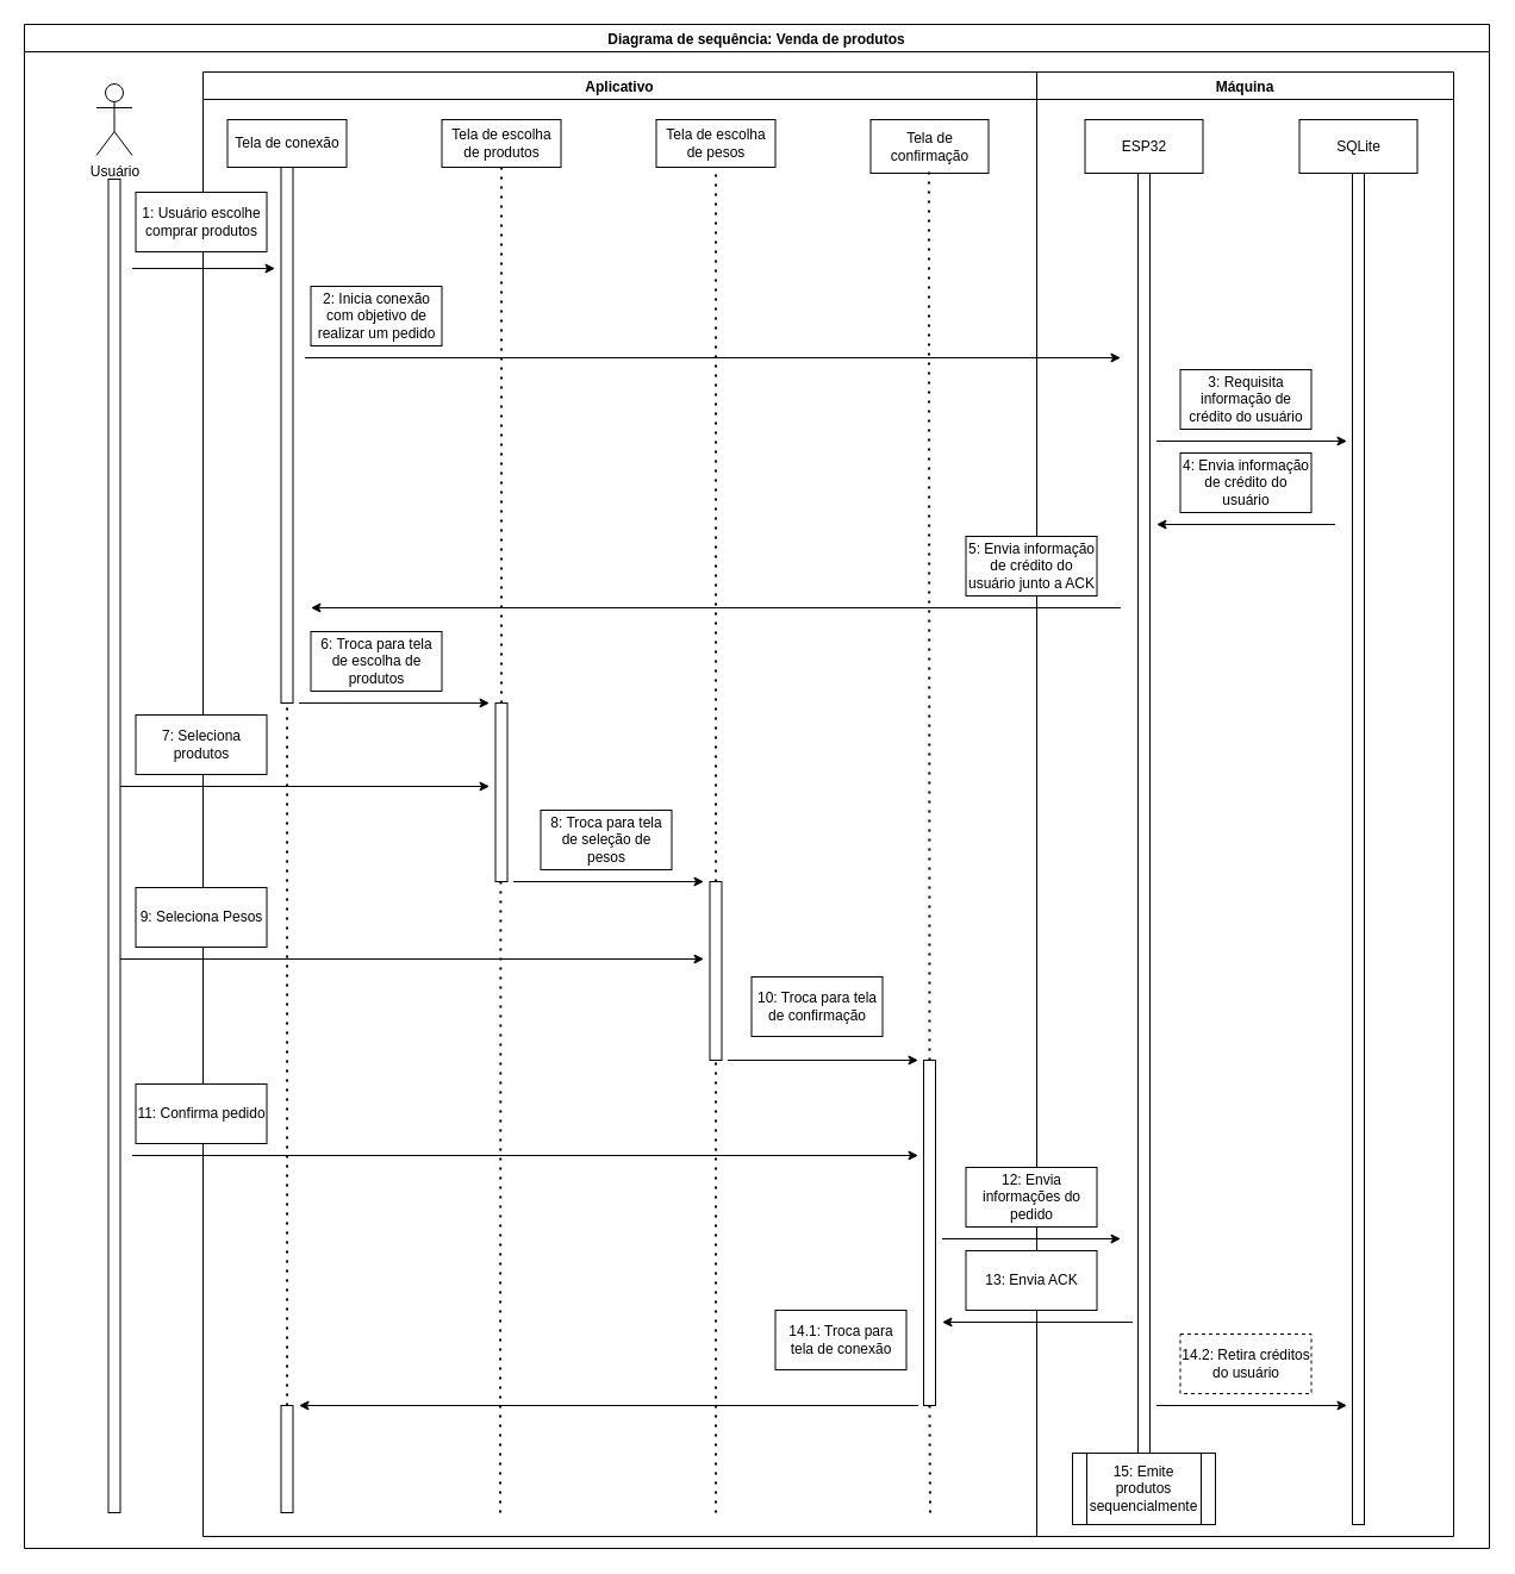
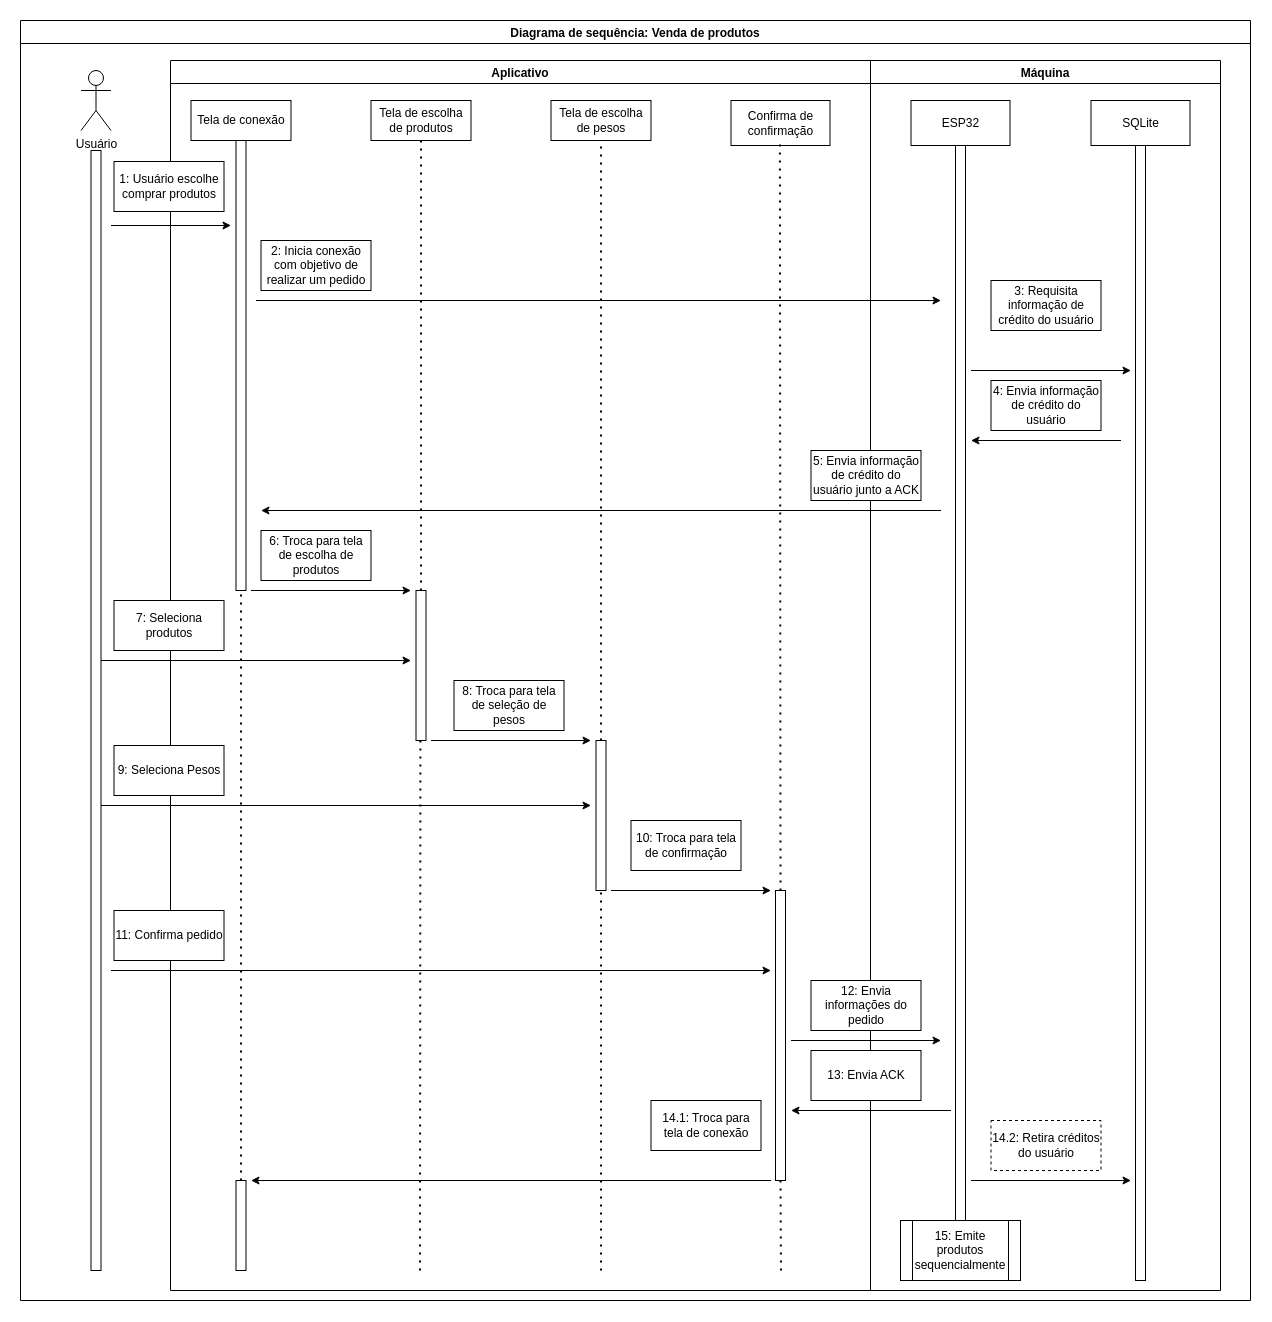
  <mxCell id="0" />
  <mxCell id="1" parent="0" />
  <mxCell id="2" value="Diagrama de sequência: Venda de produtos" style="swimlane;" vertex="1" parent="1"><mxGeometry y="20" width="1230" height="1280" as="geometry" x="20" /></mxCell>
  <mxCell id="3" value="Máquina" style="swimlane;" vertex="1" parent="2"><mxGeometry x="850" y="40" width="350" height="1230" as="geometry" /></mxCell>
  <mxCell id="4" value="Aplicativo" style="swimlane;" vertex="1" parent="2"><mxGeometry x="150" y="40" width="700" height="1230" as="geometry" /></mxCell>
  <mxCell id="5" value="Usuário" style="shape=umlActor;verticalLabelPosition=bottom;verticalAlign=top;html=1;outlineConnect=0;" vertex="1" parent="2"><mxGeometry x="60.5" y="50" width="30" height="60" as="geometry" /></mxCell>
  <mxCell id="6" value="Tela de conexão" style="rounded=0;whiteSpace=wrap;html=1;" vertex="1" parent="2"><mxGeometry x="170.5" y="80" width="100" height="40" as="geometry" /></mxCell>
  <mxCell id="7" value="Tela de escolha de produtos" style="rounded=0;whiteSpace=wrap;html=1;" vertex="1" parent="2"><mxGeometry x="350.5" y="80" width="100" height="40" as="geometry" /></mxCell>
  <mxCell id="8" value="Tela de escolha de pesos" style="rounded=0;whiteSpace=wrap;html=1;" vertex="1" parent="2"><mxGeometry x="530.5" y="80" width="100" height="40" as="geometry" /></mxCell>
- <mxCell id="9" value="Tela de confirmação" style="rounded=0;whiteSpace=wrap;html=1;" vertex="1" parent="2"><mxGeometry x="710.5" y="80" width="99" height="45" as="geometry" /></mxCell>
+ <mxCell id="9" value="Confirma de confirmação" style="rounded=0;whiteSpace=wrap;html=1;" vertex="1" parent="2"><mxGeometry x="710.5" y="80" width="99" height="45" as="geometry" /></mxCell>
  <mxCell id="10" value="ESP32" style="rounded=0;whiteSpace=wrap;html=1;" vertex="1" parent="2"><mxGeometry x="890.5" y="80" width="99" height="45" as="geometry" /></mxCell>
  <mxCell id="11" value="SQLite" style="rounded=0;whiteSpace=wrap;html=1;" vertex="1" parent="2"><mxGeometry x="1070.5" y="80" width="99" height="45" as="geometry" /></mxCell>
  <mxCell id="12" value="" style="rounded=0;whiteSpace=wrap;html=1;" vertex="1" parent="2"><mxGeometry x="70.5" y="130" width="10" height="1120" as="geometry" /></mxCell>
  <mxCell id="13" value="1: Usuário escolhe comprar produtos" style="rounded=0;whiteSpace=wrap;html=1;" vertex="1" parent="2"><mxGeometry x="93.5" y="141" width="110" height="50" as="geometry" /></mxCell>
  <mxCell id="14" value="" style="rounded=0;whiteSpace=wrap;html=1;" vertex="1" parent="2"><mxGeometry x="215.5" y="120" width="10" height="450" as="geometry" /></mxCell>
  <mxCell id="15" value="" style="endArrow=classic;html=1;rounded=0;" edge="1" parent="2"><mxGeometry width="50" height="50" relative="1" as="geometry"><mxPoint x="90.5" y="205" as="sourcePoint" /><mxPoint x="210.5" y="205" as="targetPoint" /></mxGeometry></mxCell>
  <mxCell id="16" value="2: Inicia conexão com objetivo de realizar um pedido" style="rounded=0;whiteSpace=wrap;html=1;" vertex="1" parent="2"><mxGeometry x="240.5" y="220" width="110" height="50" as="geometry" /></mxCell>
  <mxCell id="17" value="" style="endArrow=classic;html=1;rounded=0;" edge="1" parent="2"><mxGeometry width="50" height="50" relative="1" as="geometry"><mxPoint x="235.5" y="280" as="sourcePoint" /><mxPoint x="920.5" y="280" as="targetPoint" /></mxGeometry></mxCell>
  <mxCell id="18" value="" style="rounded=0;whiteSpace=wrap;html=1;" vertex="1" parent="2"><mxGeometry x="935" y="125" width="10" height="1075" as="geometry" /></mxCell>
  <mxCell id="19" value="" style="rounded=0;whiteSpace=wrap;html=1;" vertex="1" parent="2"><mxGeometry x="1115" y="125" width="10" height="1135" as="geometry" /></mxCell>
- <mxCell id="20" value="3: Requisita informação de crédito do usuário" style="rounded=0;whiteSpace=wrap;html=1;" vertex="1" parent="2"><mxGeometry x="970.5" y="290" width="110" height="50" as="geometry" /></mxCell>
+ <mxCell id="20" value="3: Requisita informação de crédito do usuário" style="rounded=0;whiteSpace=wrap;html=1;" vertex="1" parent="2"><mxGeometry x="970.5" y="260" width="110" height="50" as="geometry" /></mxCell>
  <mxCell id="21" value="" style="endArrow=classic;html=1;rounded=0;" edge="1" parent="2"><mxGeometry width="50" height="50" relative="1" as="geometry"><mxPoint x="950.5" y="350" as="sourcePoint" /><mxPoint x="1110.5" y="350" as="targetPoint" /></mxGeometry></mxCell>
  <mxCell id="22" value="4: Envia informação de crédito do usuário" style="rounded=0;whiteSpace=wrap;html=1;" vertex="1" parent="2"><mxGeometry x="970.5" y="360" width="110" height="50" as="geometry" /></mxCell>
  <mxCell id="23" value="" style="endArrow=classic;html=1;rounded=0;" edge="1" parent="2"><mxGeometry width="50" height="50" relative="1" as="geometry"><mxPoint x="1100.5" y="420" as="sourcePoint" /><mxPoint x="950.5" y="420" as="targetPoint" /></mxGeometry></mxCell>
  <mxCell id="24" value="5: Envia informação de crédito do usuário junto a ACK" style="rounded=0;whiteSpace=wrap;html=1;" vertex="1" parent="2"><mxGeometry x="790.5" y="430" width="110" height="50" as="geometry" /></mxCell>
  <mxCell id="25" value="" style="endArrow=classic;html=1;rounded=0;" edge="1" parent="2"><mxGeometry width="50" height="50" relative="1" as="geometry"><mxPoint x="920.5" y="490" as="sourcePoint" /><mxPoint x="240.5" y="490" as="targetPoint" /></mxGeometry></mxCell>
  <mxCell id="26" value="6: Troca para tela de escolha de produtos" style="rounded=0;whiteSpace=wrap;html=1;" vertex="1" parent="2"><mxGeometry x="240.5" y="510" width="110" height="50" as="geometry" /></mxCell>
  <mxCell id="27" value="" style="endArrow=classic;html=1;rounded=0;" edge="1" parent="2"><mxGeometry width="50" height="50" relative="1" as="geometry"><mxPoint x="230.5" y="570" as="sourcePoint" /><mxPoint x="390.5" y="570" as="targetPoint" /></mxGeometry></mxCell>
  <mxCell id="28" value="" style="endArrow=none;dashed=1;html=1;dashPattern=1 3;strokeWidth=2;rounded=0;entryX=0.5;entryY=1;entryDx=0;entryDy=0;" edge="1" parent="2" target="7"><mxGeometry width="50" height="50" relative="1" as="geometry"><mxPoint x="400.5" y="570" as="sourcePoint" /><mxPoint x="590.5" y="440" as="targetPoint" /></mxGeometry></mxCell>
  <mxCell id="29" value="" style="rounded=0;whiteSpace=wrap;html=1;" vertex="1" parent="2"><mxGeometry x="395.5" y="570" width="10" height="150" as="geometry" /></mxCell>
  <mxCell id="30" value="7: Seleciona produtos" style="rounded=0;whiteSpace=wrap;html=1;" vertex="1" parent="2"><mxGeometry x="93.5" y="580" width="110" height="50" as="geometry" /></mxCell>
  <mxCell id="31" value="" style="endArrow=classic;html=1;rounded=0;" edge="1" parent="2"><mxGeometry width="50" height="50" relative="1" as="geometry"><mxPoint x="80.5" y="640" as="sourcePoint" /><mxPoint x="390.5" y="640" as="targetPoint" /></mxGeometry></mxCell>
  <mxCell id="32" value="8: Troca para tela de seleção de pesos" style="rounded=0;whiteSpace=wrap;html=1;" vertex="1" parent="2"><mxGeometry x="433.5" y="660" width="110" height="50" as="geometry" /></mxCell>
  <mxCell id="33" value="" style="endArrow=classic;html=1;rounded=0;" edge="1" parent="2"><mxGeometry width="50" height="50" relative="1" as="geometry"><mxPoint x="410.5" y="720" as="sourcePoint" /><mxPoint x="570.5" y="720" as="targetPoint" /></mxGeometry></mxCell>
  <mxCell id="34" value="" style="rounded=0;whiteSpace=wrap;html=1;" vertex="1" parent="2"><mxGeometry x="575.5" y="720" width="10" height="150" as="geometry" /></mxCell>
  <mxCell id="35" value="" style="endArrow=none;dashed=1;html=1;dashPattern=1 3;strokeWidth=2;rounded=0;entryX=0.5;entryY=1;entryDx=0;entryDy=0;exitX=0.5;exitY=0;exitDx=0;exitDy=0;" edge="1" parent="2" source="34" target="8"><mxGeometry width="50" height="50" relative="1" as="geometry"><mxPoint x="640.5" y="580" as="sourcePoint" /><mxPoint x="690.5" y="530" as="targetPoint" /></mxGeometry></mxCell>
  <mxCell id="36" value="9: Seleciona Pesos" style="rounded=0;whiteSpace=wrap;html=1;" vertex="1" parent="2"><mxGeometry x="93.5" y="725" width="110" height="50" as="geometry" /></mxCell>
  <mxCell id="37" value="" style="endArrow=classic;html=1;rounded=0;" edge="1" parent="2"><mxGeometry width="50" height="50" relative="1" as="geometry"><mxPoint x="80.5" y="785" as="sourcePoint" /><mxPoint x="570.5" y="785" as="targetPoint" /></mxGeometry></mxCell>
  <mxCell id="38" value="10: Troca para tela de confirmação" style="rounded=0;whiteSpace=wrap;html=1;" vertex="1" parent="2"><mxGeometry x="610.5" y="800" width="110" height="50" as="geometry" /></mxCell>
  <mxCell id="39" value="" style="endArrow=classic;html=1;rounded=0;" edge="1" parent="2"><mxGeometry width="50" height="50" relative="1" as="geometry"><mxPoint x="590.5" y="870" as="sourcePoint" /><mxPoint x="750.5" y="870" as="targetPoint" /></mxGeometry></mxCell>
  <mxCell id="40" value="" style="rounded=0;whiteSpace=wrap;html=1;" vertex="1" parent="2"><mxGeometry x="755" y="870" width="10" height="290" as="geometry" /></mxCell>
  <mxCell id="41" value="" style="endArrow=none;dashed=1;html=1;dashPattern=1 3;strokeWidth=2;rounded=0;entryX=0.5;entryY=1;entryDx=0;entryDy=0;exitX=0.5;exitY=0;exitDx=0;exitDy=0;" edge="1" parent="2" source="40"><mxGeometry width="50" height="50" relative="1" as="geometry"><mxPoint x="759.41" y="720" as="sourcePoint" /><mxPoint x="759.41" y="120" as="targetPoint" /></mxGeometry></mxCell>
  <mxCell id="42" value="11: Confirma pedido" style="rounded=0;whiteSpace=wrap;html=1;" vertex="1" parent="2"><mxGeometry x="93.5" y="890" width="110" height="50" as="geometry" /></mxCell>
  <mxCell id="43" value="" style="endArrow=classic;html=1;rounded=0;" edge="1" parent="2"><mxGeometry width="50" height="50" relative="1" as="geometry"><mxPoint x="90.5" y="950" as="sourcePoint" /><mxPoint x="750.5" y="950" as="targetPoint" /></mxGeometry></mxCell>
  <mxCell id="44" value="12: Envia informações do pedido" style="rounded=0;whiteSpace=wrap;html=1;" vertex="1" parent="2"><mxGeometry x="790.5" y="960" width="110" height="50" as="geometry" /></mxCell>
  <mxCell id="45" value="" style="endArrow=classic;html=1;rounded=0;" edge="1" parent="2"><mxGeometry width="50" height="50" relative="1" as="geometry"><mxPoint x="770.5" y="1020" as="sourcePoint" /><mxPoint x="920.5" y="1020" as="targetPoint" /></mxGeometry></mxCell>
  <mxCell id="46" value="13: Envia ACK" style="rounded=0;whiteSpace=wrap;html=1;" vertex="1" parent="2"><mxGeometry x="790.5" y="1030" width="110" height="50" as="geometry" /></mxCell>
  <mxCell id="47" value="" style="endArrow=classic;html=1;rounded=0;" edge="1" parent="2"><mxGeometry width="50" height="50" relative="1" as="geometry"><mxPoint x="930.5" y="1090" as="sourcePoint" /><mxPoint x="770.5" y="1090" as="targetPoint" /></mxGeometry></mxCell>
  <mxCell id="48" value="15: Emite produtos sequencialmente" style="shape=process;whiteSpace=wrap;html=1;backgroundOutline=1;" vertex="1" parent="2"><mxGeometry x="880" y="1200" width="120" height="60" as="geometry" /></mxCell>
  <mxCell id="49" value="14.1: Troca para tela de conexão" style="rounded=0;whiteSpace=wrap;html=1;" vertex="1" parent="2"><mxGeometry x="630.5" y="1080" width="110" height="50" as="geometry" /></mxCell>
  <mxCell id="50" value="14.2: Retira créditos do usuário" style="rounded=0;whiteSpace=wrap;html=1;dashed=1;" vertex="1" parent="2"><mxGeometry x="970.5" y="1100" width="110" height="50" as="geometry" /></mxCell>
  <mxCell id="51" value="" style="endArrow=classic;html=1;rounded=0;" edge="1" parent="2"><mxGeometry width="50" height="50" relative="1" as="geometry"><mxPoint x="950.5" y="1160" as="sourcePoint" /><mxPoint x="1110.5" y="1160" as="targetPoint" /></mxGeometry></mxCell>
  <mxCell id="52" value="" style="rounded=0;whiteSpace=wrap;html=1;" vertex="1" parent="2"><mxGeometry x="215.5" y="1160" width="10" height="90" as="geometry" /></mxCell>
  <mxCell id="53" value="" style="endArrow=none;dashed=1;html=1;dashPattern=1 3;strokeWidth=2;rounded=0;entryX=0.5;entryY=1;entryDx=0;entryDy=0;exitX=0.5;exitY=0;exitDx=0;exitDy=0;" edge="1" parent="2" source="52" target="14"><mxGeometry width="50" height="50" relative="1" as="geometry"><mxPoint x="420.5" y="880" as="sourcePoint" /><mxPoint x="470.5" y="830" as="targetPoint" /></mxGeometry></mxCell>
  <mxCell id="54" value="" style="endArrow=none;dashed=1;html=1;dashPattern=1 3;strokeWidth=2;rounded=0;entryX=0.5;entryY=1;entryDx=0;entryDy=0;" edge="1" parent="2"><mxGeometry width="50" height="50" relative="1" as="geometry"><mxPoint x="399.5" y="1250" as="sourcePoint" /><mxPoint x="399.91" y="720" as="targetPoint" /></mxGeometry></mxCell>
  <mxCell id="55" value="" style="endArrow=none;dashed=1;html=1;dashPattern=1 3;strokeWidth=2;rounded=0;entryX=0.5;entryY=1;entryDx=0;entryDy=0;" edge="1" parent="2" target="34"><mxGeometry width="50" height="50" relative="1" as="geometry"><mxPoint x="580.5" y="1250" as="sourcePoint" /><mxPoint x="240.5" y="590" as="targetPoint" /></mxGeometry></mxCell>
  <mxCell id="56" value="" style="endArrow=none;dashed=1;html=1;dashPattern=1 3;strokeWidth=2;rounded=0;entryX=0.5;entryY=1;entryDx=0;entryDy=0;" edge="1" parent="2" target="40"><mxGeometry width="50" height="50" relative="1" as="geometry"><mxPoint x="760.5" y="1250" as="sourcePoint" /><mxPoint x="860.5" y="990" as="targetPoint" /></mxGeometry></mxCell>
  <mxCell id="57" value="" style="endArrow=classic;html=1;rounded=0;" edge="1" parent="2"><mxGeometry width="50" height="50" relative="1" as="geometry"><mxPoint x="750.5" y="1160" as="sourcePoint" /><mxPoint x="230.5" y="1160" as="targetPoint" /></mxGeometry></mxCell>
